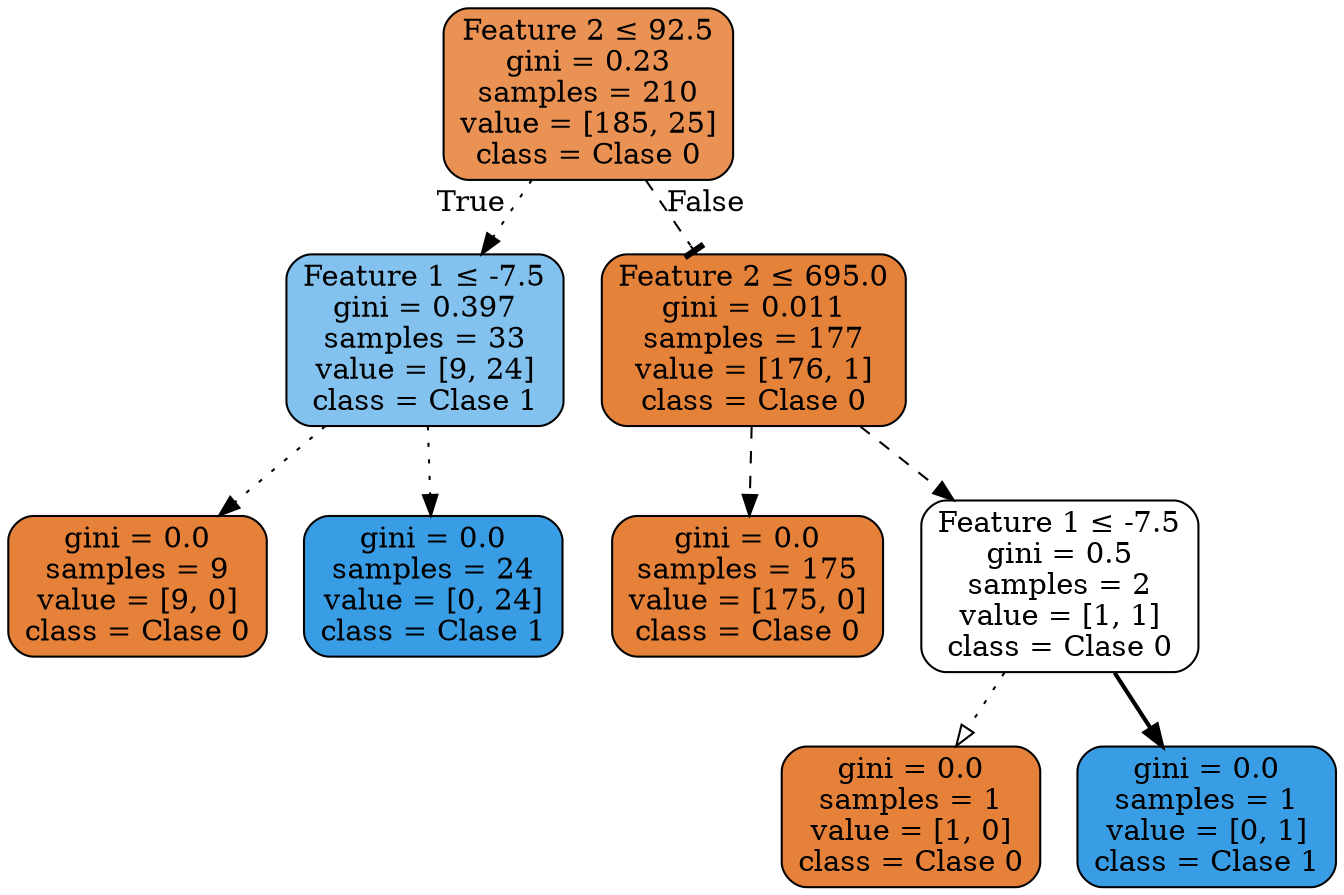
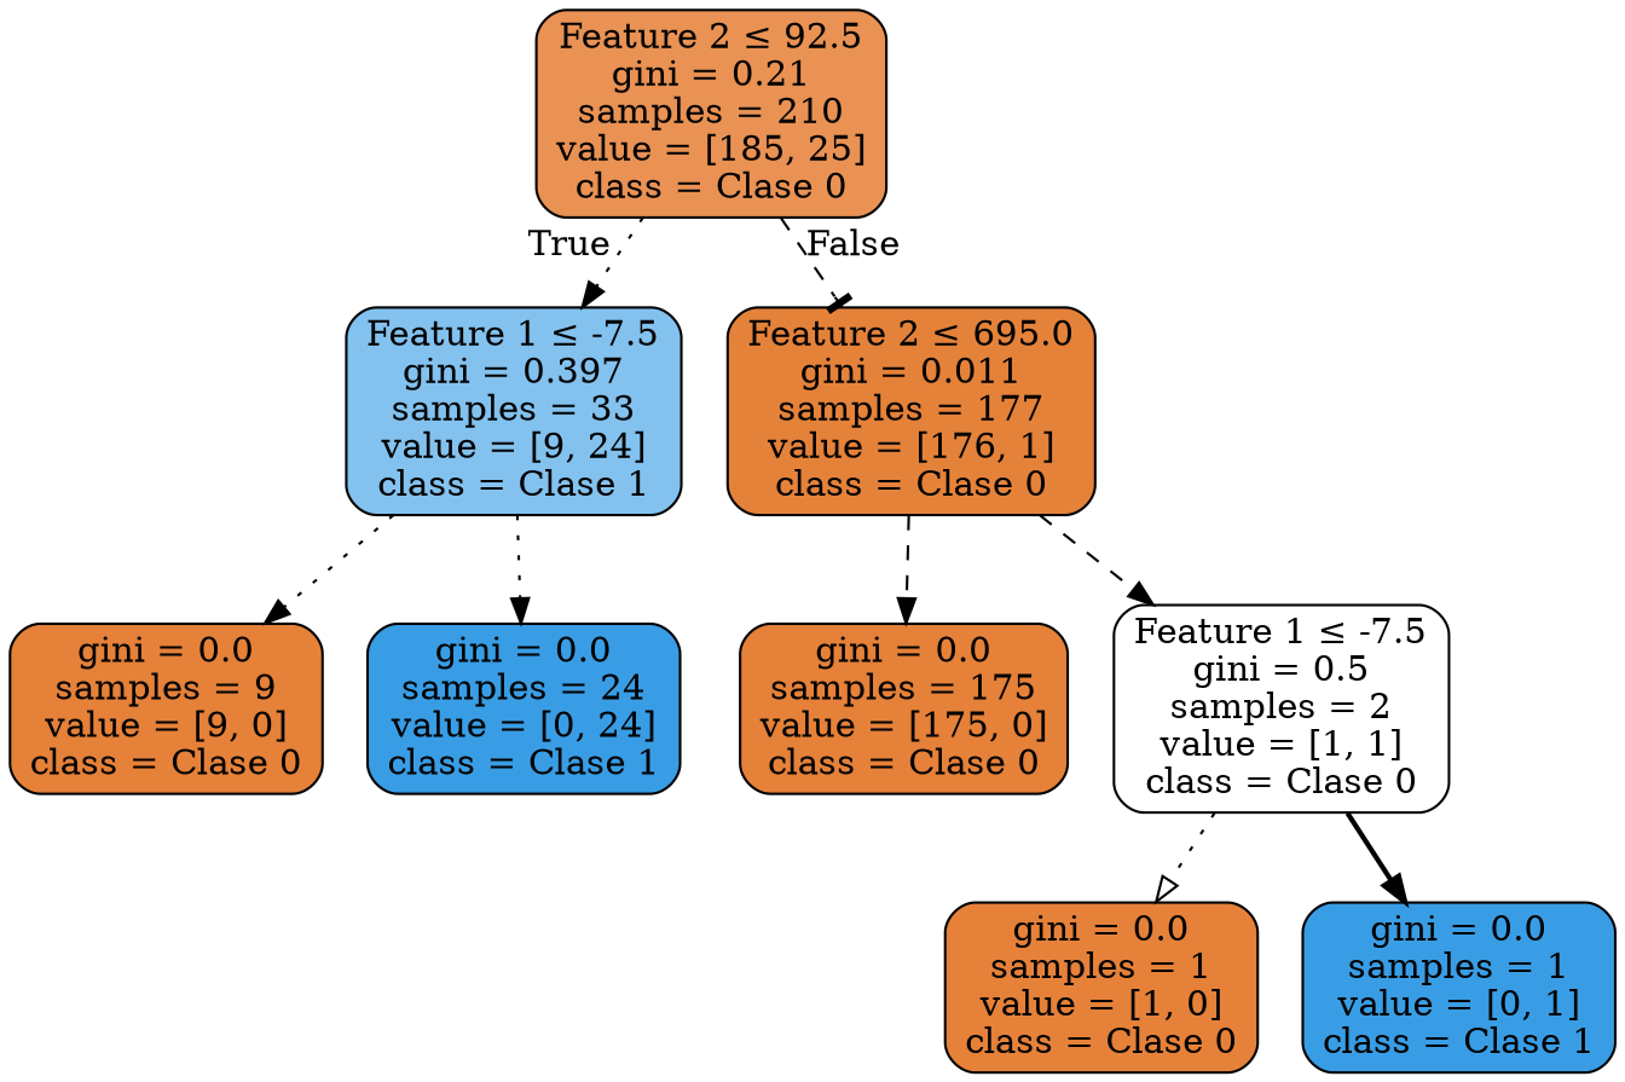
  digraph {
    fontname="DejaVu Serif"
    node [color=black fillcolor="#e58139" fontname="DejaVu Serif" shape=box style="filled, rounded"]
    edge [fontname="DejaVu Serif" style=dotted arrowhead=normal]
-   n1 [fillcolor="#e99254" label=<Feature 2 &le; 92.5<br/>gini = 0.23<br/>samples = 210<br/>value = [185, 25]<br/>class = Clase 0>]
+   n1 [fillcolor="#e99254" label=<Feature 2 &le; 92.5<br/>gini = 0.21<br/>samples = 210<br/>value = [185, 25]<br/>class = Clase 0>]
    n2 [fillcolor="#83c2ef" label=<Feature 1 &le; -7.5<br/>gini = 0.397<br/>samples = 33<br/>value = [9, 24]<br/>class = Clase 1>]
    n3 [fillcolor="#e5823a" label=<Feature 2 &le; 695.0<br/>gini = 0.011<br/>samples = 177<br/>value = [176, 1]<br/>class = Clase 0>]
    n4 [label=<gini = 0.0<br/>samples = 9<br/>value = [9, 0]<br/>class = Clase 0>]
    n5 [fillcolor="#399de5" label=<gini = 0.0<br/>samples = 24<br/>value = [0, 24]<br/>class = Clase 1>]
    n6 [label=<gini = 0.0<br/>samples = 175<br/>value = [175, 0]<br/>class = Clase 0>]
    n7 [fillcolor="#ffffff" label=<Feature 1 &le; -7.5<br/>gini = 0.5<br/>samples = 2<br/>value = [1, 1]<br/>class = Clase 0>]
    n8 [label=<gini = 0.0<br/>samples = 1<br/>value = [1, 0]<br/>class = Clase 0>]
    n9 [fillcolor="#399de5" label=<gini = 0.0<br/>samples = 1<br/>value = [0, 1]<br/>class = Clase 1>]
    n1 -> n2 [headlabel=True labelangle=45 labeldistance=2.5]
    n1 -> n3 [headlabel=False labelangle=-45 labeldistance=2.5 style=dashed arrowhead=tee]
    n2 -> n4
    n2 -> n5
    n3 -> n6 [style=dashed]
    n3 -> n7 [style=dashed]
    n7 -> n8 [arrowhead=onormal]
    n7 -> n9 [style=bold]
  }
